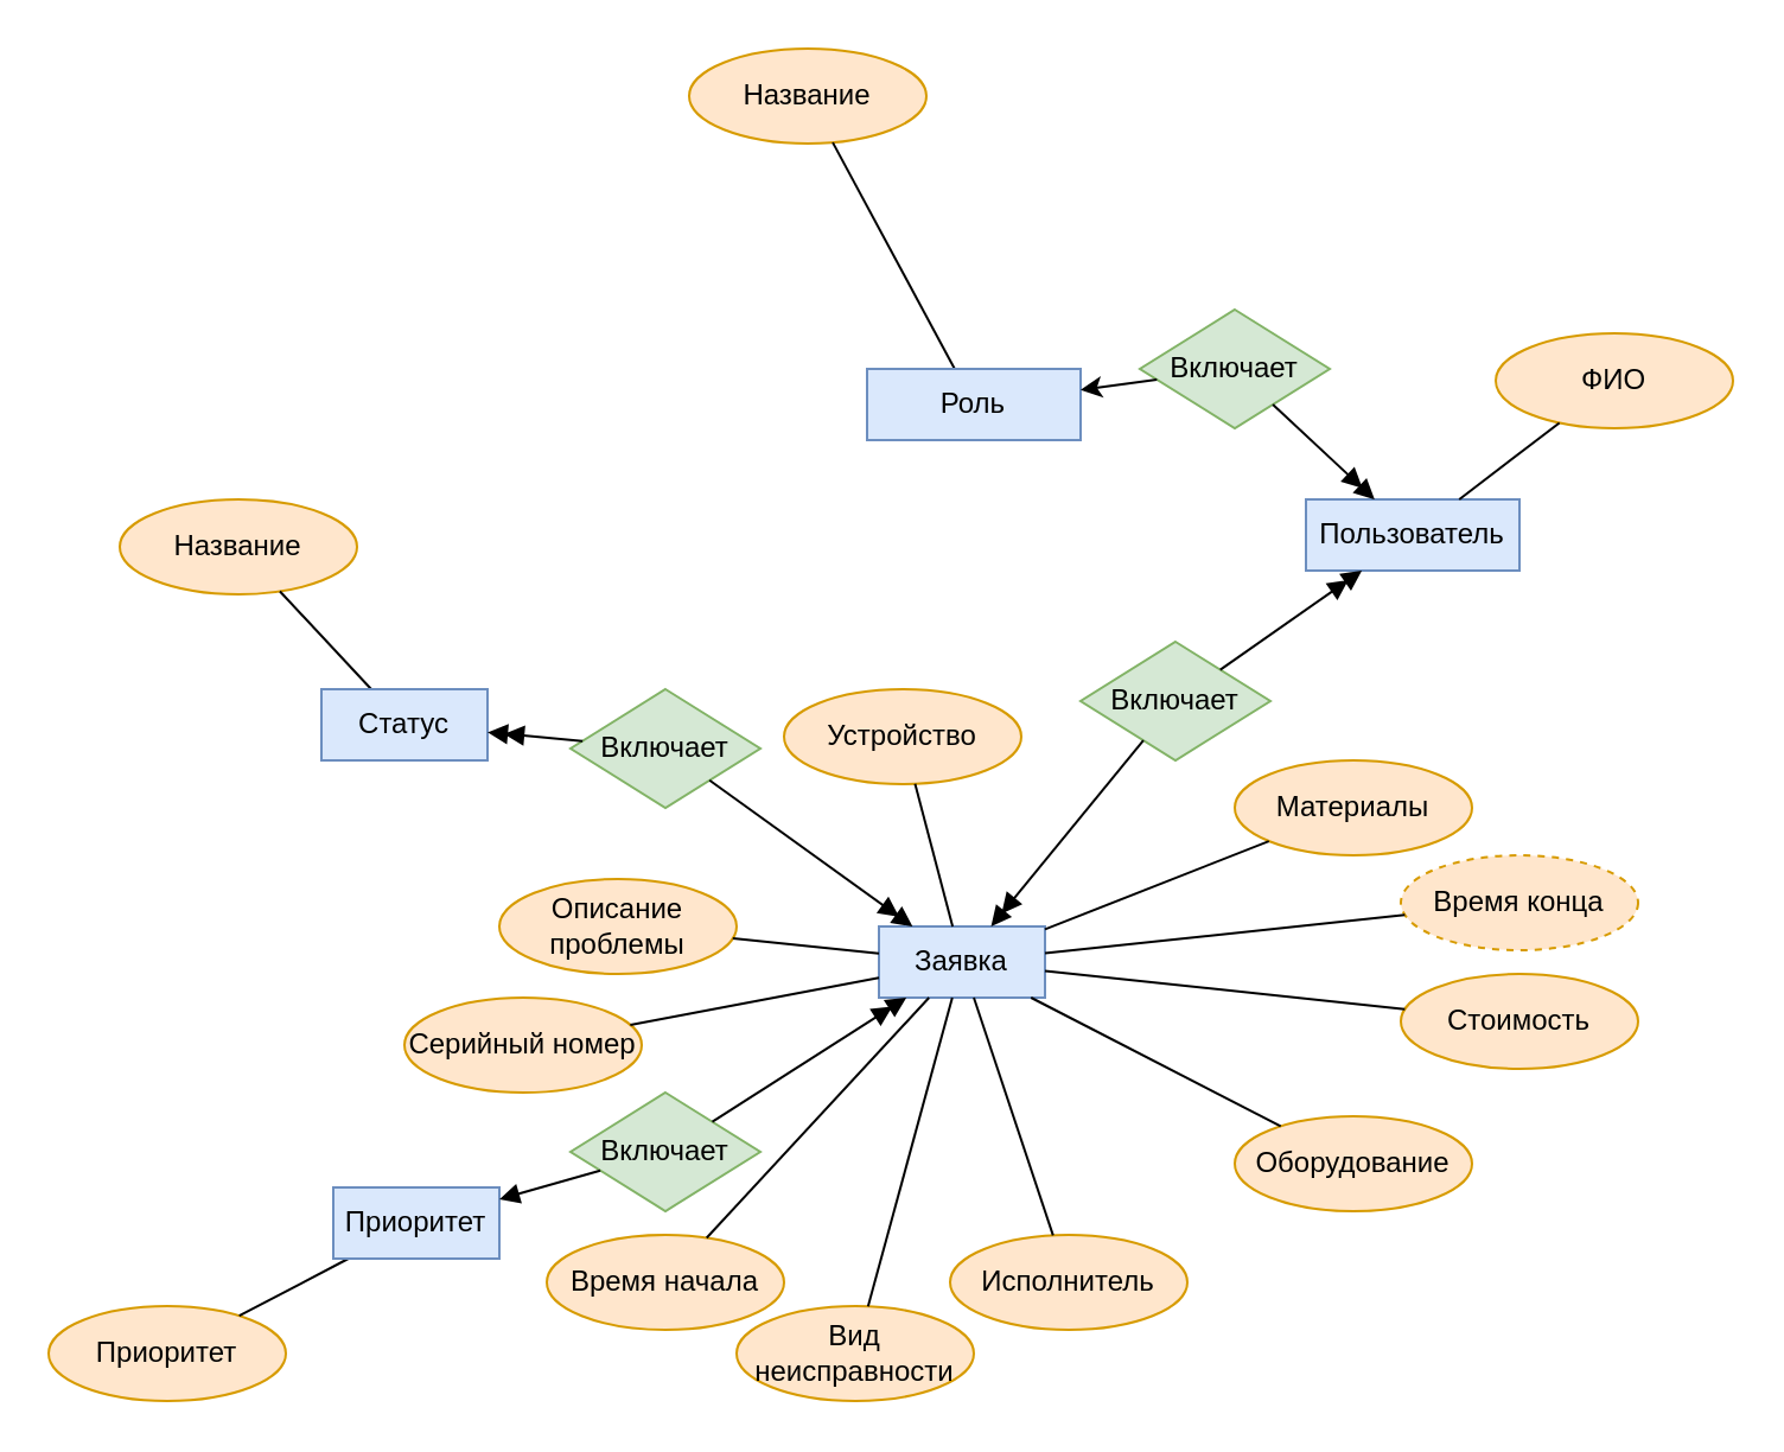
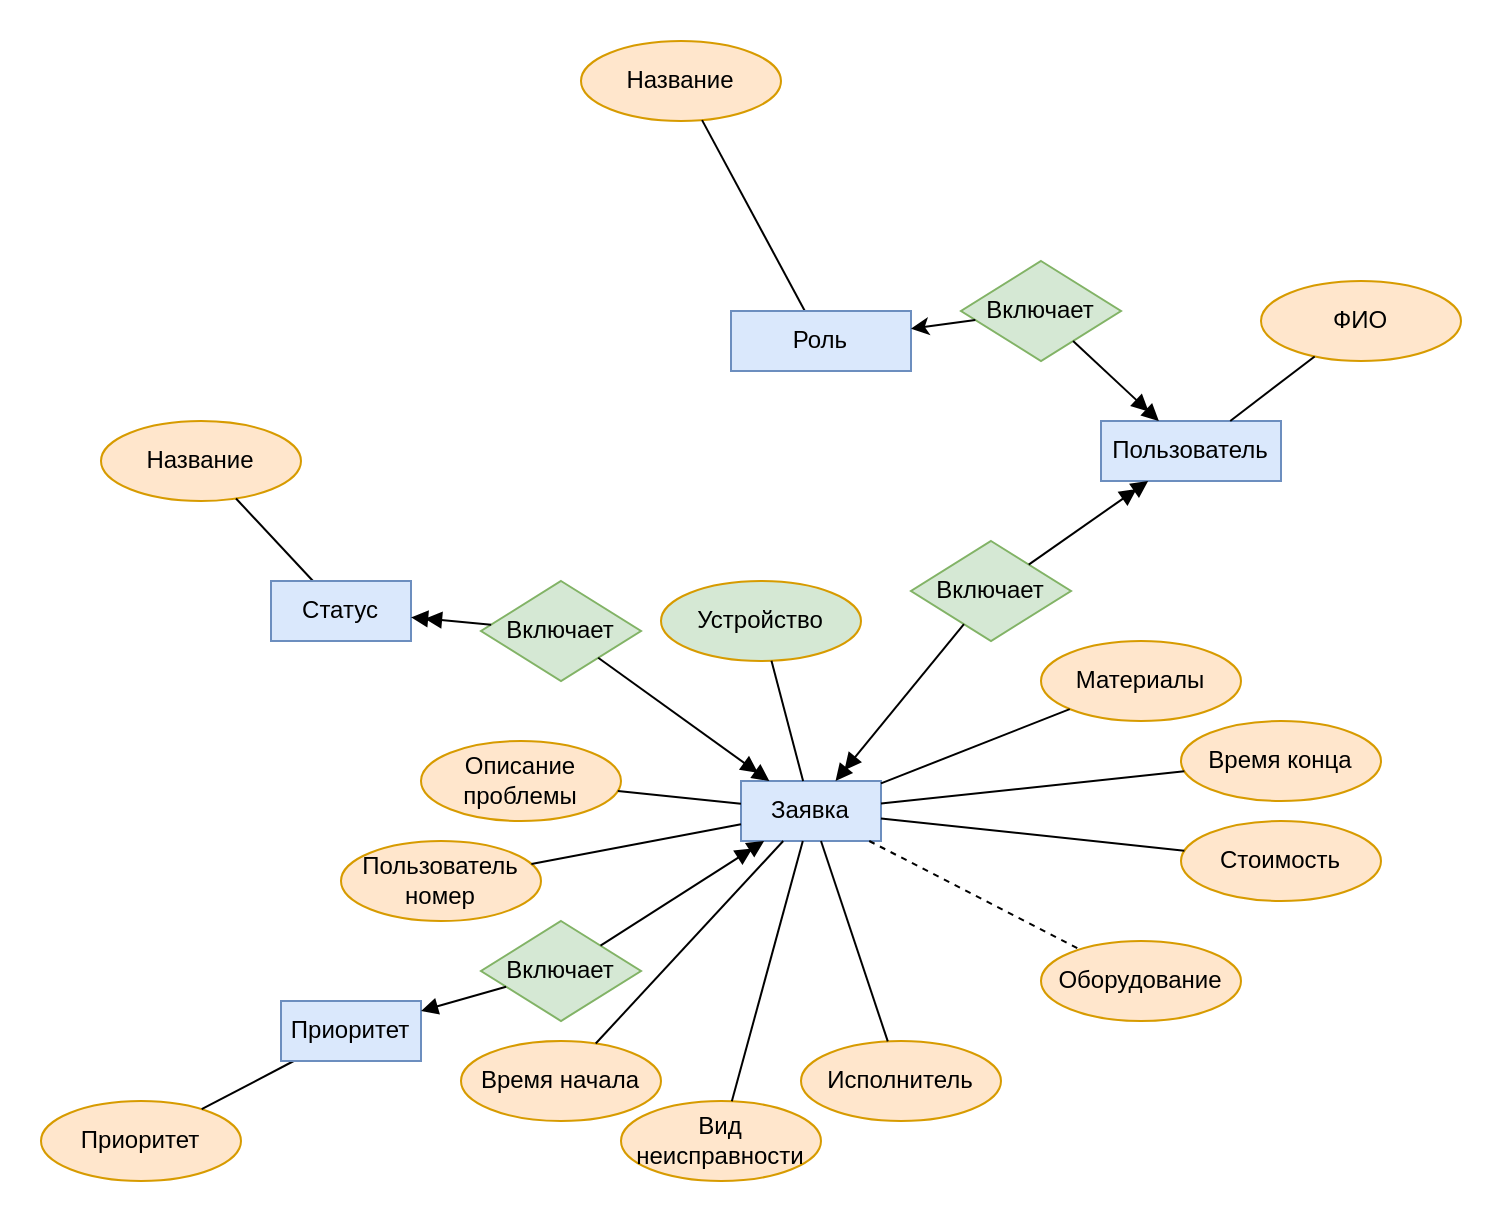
  <mxCell id="0" />
  <mxCell id="1" parent="0" />
  <mxCell id="2" value="Заявка" style="rounded=0;whiteSpace=wrap;html=1;fillColor=#dae8fc;strokeColor=#6c8ebf;" parent="1" vertex="1"><mxGeometry x="370" y="390" width="70" height="30" as="geometry" /></mxCell>
  <mxCell id="3" value="Пользователь" style="rounded=0;whiteSpace=wrap;html=1;fillColor=#dae8fc;strokeColor=#6c8ebf;" parent="1" vertex="1"><mxGeometry x="550" y="210" width="90" height="30" as="geometry" /></mxCell>
  <mxCell id="4" value="Оборудование" style="ellipse;whiteSpace=wrap;html=1;fillColor=#ffe6cc;strokeColor=#d79b00;" parent="1" vertex="1"><mxGeometry x="520" y="470" width="100" height="40" as="geometry" /></mxCell>
- <mxCell id="5" value="Серийный номер" style="ellipse;whiteSpace=wrap;html=1;fillColor=#ffe6cc;strokeColor=#d79b00;" parent="1" vertex="1"><mxGeometry x="170" y="420" width="100" height="40" as="geometry" /></mxCell>
+ <mxCell id="5" value="Пользователь номер" style="ellipse;whiteSpace=wrap;html=1;fillColor=#ffe6cc;strokeColor=#d79b00;" parent="1" vertex="1"><mxGeometry x="170" y="420" width="100" height="40" as="geometry" /></mxCell>
  <mxCell id="6" value="Описание проблемы" style="ellipse;whiteSpace=wrap;html=1;fillColor=#ffe6cc;strokeColor=#d79b00;" parent="1" vertex="1"><mxGeometry x="210" y="370" width="100" height="40" as="geometry" /></mxCell>
  <mxCell id="7" value="Приоритет" style="ellipse;whiteSpace=wrap;html=1;fillColor=#ffe6cc;strokeColor=#d79b00;" parent="1" vertex="1"><mxGeometry x="20" y="550" width="100" height="40" as="geometry" /></mxCell>
  <mxCell id="8" value="Исполнитель" style="ellipse;whiteSpace=wrap;html=1;fillColor=#ffe6cc;strokeColor=#d79b00;" parent="1" vertex="1"><mxGeometry x="400" y="520" width="100" height="40" as="geometry" /></mxCell>
  <mxCell id="9" value="Время начала" style="ellipse;whiteSpace=wrap;html=1;fillColor=#ffe6cc;strokeColor=#d79b00;" parent="1" vertex="1"><mxGeometry x="230" y="520" width="100" height="40" as="geometry" /></mxCell>
- <mxCell id="10" value="Время конца" style="ellipse;whiteSpace=wrap;html=1;fillColor=#ffe6cc;strokeColor=#d79b00;dashed=1;" parent="1" vertex="1"><mxGeometry x="590" y="360" width="100" height="40" as="geometry" /></mxCell>
+ <mxCell id="10" value="Время конца" style="ellipse;whiteSpace=wrap;html=1;fillColor=#ffe6cc;strokeColor=#d79b00;" parent="1" vertex="1"><mxGeometry x="590" y="360" width="100" height="40" as="geometry" /></mxCell>
  <mxCell id="11" value="Стоимость" style="ellipse;whiteSpace=wrap;html=1;fillColor=#ffe6cc;strokeColor=#d79b00;" parent="1" vertex="1"><mxGeometry x="590" y="410" width="100" height="40" as="geometry" /></mxCell>
  <mxCell id="12" value="Материалы" style="ellipse;whiteSpace=wrap;html=1;fillColor=#ffe6cc;strokeColor=#d79b00;" parent="1" vertex="1"><mxGeometry x="520" y="320" width="100" height="40" as="geometry" /></mxCell>
  <mxCell id="13" value="Вид неисправности" style="ellipse;whiteSpace=wrap;html=1;fillColor=#ffe6cc;strokeColor=#d79b00;" parent="1" vertex="1"><mxGeometry x="310" y="550" width="100" height="40" as="geometry" /></mxCell>
  <mxCell id="14" value="" style="endArrow=none;html=1;rounded=0;" parent="1" source="2" target="11" edge="1"><mxGeometry width="50" height="50" relative="1" as="geometry"><mxPoint x="729.999" y="330" as="sourcePoint" /><mxPoint x="1188.57" y="380" as="targetPoint" /></mxGeometry></mxCell>
  <mxCell id="15" value="" style="endArrow=none;html=1;rounded=0;" parent="1" source="2" target="8" edge="1"><mxGeometry width="50" height="50" relative="1" as="geometry"><mxPoint x="429" y="400" as="sourcePoint" /><mxPoint x="493" y="329" as="targetPoint" /></mxGeometry></mxCell>
  <mxCell id="16" value="" style="endArrow=none;html=1;rounded=0;" parent="1" source="2" target="6" edge="1"><mxGeometry width="50" height="50" relative="1" as="geometry"><mxPoint x="413" y="400" as="sourcePoint" /><mxPoint x="403" y="340" as="targetPoint" /></mxGeometry></mxCell>
  <mxCell id="17" value="" style="endArrow=none;html=1;rounded=0;" parent="1" source="2" target="5" edge="1"><mxGeometry width="50" height="50" relative="1" as="geometry"><mxPoint x="389" y="400" as="sourcePoint" /><mxPoint x="348" y="376" as="targetPoint" /></mxGeometry></mxCell>
- <mxCell id="18" value="" style="endArrow=none;html=1;rounded=0;" parent="1" source="2" target="4" edge="1"><mxGeometry width="50" height="50" relative="1" as="geometry"><mxPoint x="683.666" y="310" as="sourcePoint" /><mxPoint x="820" y="182" as="targetPoint" /></mxGeometry></mxCell>
+ <mxCell id="18" value="" style="endArrow=none;html=1;rounded=0;dashed=1;" parent="1" source="2" target="4" edge="1"><mxGeometry width="50" height="50" relative="1" as="geometry"><mxPoint x="683.666" y="310" as="sourcePoint" /><mxPoint x="820" y="182" as="targetPoint" /></mxGeometry></mxCell>
  <mxCell id="19" value="" style="endArrow=none;html=1;rounded=0;" parent="1" source="43" target="7" edge="1"><mxGeometry width="50" height="50" relative="1" as="geometry"><mxPoint x="380" y="427" as="sourcePoint" /><mxPoint x="318" y="447" as="targetPoint" /></mxGeometry></mxCell>
  <mxCell id="20" value="" style="endArrow=none;html=1;rounded=0;" parent="1" source="2" target="9" edge="1"><mxGeometry width="50" height="50" relative="1" as="geometry"><mxPoint x="394" y="430" as="sourcePoint" /><mxPoint x="305" y="493" as="targetPoint" /></mxGeometry></mxCell>
  <mxCell id="21" value="" style="endArrow=none;html=1;rounded=0;" parent="1" source="2" target="10" edge="1"><mxGeometry width="50" height="50" relative="1" as="geometry"><mxPoint x="1008.108" y="250" as="sourcePoint" /><mxPoint x="899" y="371" as="targetPoint" /></mxGeometry></mxCell>
  <mxCell id="22" value="" style="endArrow=none;html=1;rounded=0;" parent="1" source="2" target="12" edge="1"><mxGeometry width="50" height="50" relative="1" as="geometry"><mxPoint x="721.538" y="300" as="sourcePoint" /><mxPoint x="788" y="230" as="targetPoint" /></mxGeometry></mxCell>
  <mxCell id="23" value="" style="endArrow=none;html=1;rounded=0;" parent="1" source="2" target="13" edge="1"><mxGeometry width="50" height="50" relative="1" as="geometry"><mxPoint x="412" y="430" as="sourcePoint" /><mxPoint x="355" y="680" as="targetPoint" /></mxGeometry></mxCell>
  <mxCell id="24" value="ФИО" style="ellipse;whiteSpace=wrap;html=1;fillColor=#ffe6cc;strokeColor=#d79b00;" parent="1" vertex="1"><mxGeometry x="630" y="140" width="100" height="40" as="geometry" /></mxCell>
  <mxCell id="25" value="Название" style="ellipse;whiteSpace=wrap;html=1;fillColor=#ffe6cc;strokeColor=#d79b00;" parent="1" vertex="1"><mxGeometry x="290" y="20" width="100" height="40" as="geometry" /></mxCell>
  <mxCell id="26" value="" style="endArrow=none;html=1;rounded=0;" parent="1" source="3" target="24" edge="1"><mxGeometry width="50" height="50" relative="1" as="geometry"><mxPoint x="429" y="400" as="sourcePoint" /><mxPoint x="493" y="329" as="targetPoint" /></mxGeometry></mxCell>
  <mxCell id="27" value="" style="endArrow=none;html=1;rounded=0;" parent="1" source="39" target="25" edge="1"><mxGeometry width="50" height="50" relative="1" as="geometry"><mxPoint x="339.615" y="20" as="sourcePoint" /><mxPoint x="430" y="170" as="targetPoint" /></mxGeometry></mxCell>
  <mxCell id="28" value="Название" style="ellipse;whiteSpace=wrap;html=1;fillColor=#ffe6cc;strokeColor=#d79b00;" parent="1" vertex="1"><mxGeometry x="50" y="210" width="100" height="40" as="geometry" /></mxCell>
  <mxCell id="29" value="Включает" style="rhombus;whiteSpace=wrap;html=1;fillColor=#d5e8d4;strokeColor=#82b366;" parent="1" vertex="1"><mxGeometry x="455" y="270" width="80" height="50" as="geometry" /></mxCell>
  <mxCell id="30" value="" style="endArrow=doubleBlock;html=1;rounded=0;endFill=1;" parent="1" source="29" target="2" edge="1"><mxGeometry width="50" height="50" relative="1" as="geometry"><mxPoint x="534" y="407" as="sourcePoint" /><mxPoint x="460" y="412" as="targetPoint" /></mxGeometry></mxCell>
  <mxCell id="31" value="" style="endArrow=doubleBlock;html=1;rounded=0;endFill=1;" parent="1" source="29" target="3" edge="1"><mxGeometry width="50" height="50" relative="1" as="geometry"><mxPoint x="512" y="339" as="sourcePoint" /><mxPoint x="434" y="400" as="targetPoint" /></mxGeometry></mxCell>
  <mxCell id="32" value="" style="endArrow=none;html=1;rounded=0;" parent="1" source="35" target="28" edge="1"><mxGeometry width="50" height="50" relative="1" as="geometry"><mxPoint x="-8.182" y="270" as="sourcePoint" /><mxPoint x="-42" y="256" as="targetPoint" /></mxGeometry></mxCell>
- <mxCell id="33" value="Устройство" style="ellipse;whiteSpace=wrap;html=1;fillColor=#ffe6cc;strokeColor=#d79b00;" parent="1" vertex="1"><mxGeometry x="330" y="290" width="100" height="40" as="geometry" /></mxCell>
+ <mxCell id="33" value="Устройство" style="ellipse;whiteSpace=wrap;html=1;fillColor=#d5e8d4;strokeColor=#d79b00;" parent="1" vertex="1"><mxGeometry x="330" y="290" width="100" height="40" as="geometry" /></mxCell>
  <mxCell id="34" value="" style="endArrow=none;html=1;rounded=0;" parent="1" source="2" target="33" edge="1"><mxGeometry width="50" height="50" relative="1" as="geometry"><mxPoint x="392" y="400" as="sourcePoint" /><mxPoint x="356" y="377" as="targetPoint" /></mxGeometry></mxCell>
  <mxCell id="35" value="Статус" style="rounded=0;whiteSpace=wrap;html=1;fillColor=#dae8fc;strokeColor=#6c8ebf;" parent="1" vertex="1"><mxGeometry x="135" y="290" width="70" height="30" as="geometry" /></mxCell>
  <mxCell id="36" value="Включает" style="rhombus;whiteSpace=wrap;html=1;fillColor=#d5e8d4;strokeColor=#82b366;" parent="1" vertex="1"><mxGeometry x="240" y="290" width="80" height="50" as="geometry" /></mxCell>
  <mxCell id="37" value="" style="endArrow=doubleBlock;html=1;rounded=0;endFill=1;" parent="1" source="36" target="2" edge="1"><mxGeometry width="50" height="50" relative="1" as="geometry"><mxPoint x="491" y="322" as="sourcePoint" /><mxPoint x="427" y="400" as="targetPoint" /></mxGeometry></mxCell>
  <mxCell id="38" value="" style="endArrow=doubleBlock;html=1;rounded=0;endFill=1;" parent="1" source="36" target="35" edge="1"><mxGeometry width="50" height="50" relative="1" as="geometry"><mxPoint x="309" y="338" as="sourcePoint" /><mxPoint x="394" y="400" as="targetPoint" /></mxGeometry></mxCell>
  <mxCell id="39" value="Роль" style="rounded=0;whiteSpace=wrap;html=1;fillColor=#dae8fc;strokeColor=#6c8ebf;" parent="1" vertex="1"><mxGeometry x="365" y="155" width="90" height="30" as="geometry" /></mxCell>
  <mxCell id="40" value="Включает" style="rhombus;whiteSpace=wrap;html=1;fillColor=#d5e8d4;strokeColor=#82b366;" parent="1" vertex="1"><mxGeometry x="480" y="130" width="80" height="50" as="geometry" /></mxCell>
  <mxCell id="41" value="" style="endArrow=doubleBlock;html=1;rounded=0;endFill=1;" parent="1" source="40" target="3" edge="1"><mxGeometry width="50" height="50" relative="1" as="geometry"><mxPoint x="524" y="292" as="sourcePoint" /><mxPoint x="584" y="250" as="targetPoint" /></mxGeometry></mxCell>
  <mxCell id="42" value="" style="endArrow=classic;html=1;rounded=0;" parent="1" source="40" target="39" edge="1"><mxGeometry width="50" height="50" relative="1" as="geometry"><mxPoint x="420" y="180" as="sourcePoint" /><mxPoint x="480" y="270" as="targetPoint" /></mxGeometry></mxCell>
  <mxCell id="43" value="Приоритет" style="rounded=0;whiteSpace=wrap;html=1;fillColor=#dae8fc;strokeColor=#6c8ebf;" vertex="1" parent="1"><mxGeometry x="140" y="500" width="70" height="30" as="geometry" /></mxCell>
  <mxCell id="44" value="Включает" style="rhombus;whiteSpace=wrap;html=1;fillColor=#d5e8d4;strokeColor=#82b366;" vertex="1" parent="1"><mxGeometry x="240" y="460" width="80" height="50" as="geometry" /></mxCell>
  <mxCell id="45" value="" style="endArrow=doubleBlock;html=1;rounded=0;endFill=1;" edge="1" parent="1" source="44" target="2"><mxGeometry width="50" height="50" relative="1" as="geometry"><mxPoint x="309" y="338" as="sourcePoint" /><mxPoint x="394" y="400" as="targetPoint" /></mxGeometry></mxCell>
  <mxCell id="46" value="" style="endArrow=block;html=1;rounded=0;endFill=1;" edge="1" parent="1" source="44" target="43"><mxGeometry width="50" height="50" relative="1" as="geometry"><mxPoint x="310" y="482" as="sourcePoint" /><mxPoint x="392" y="430" as="targetPoint" /></mxGeometry></mxCell>
